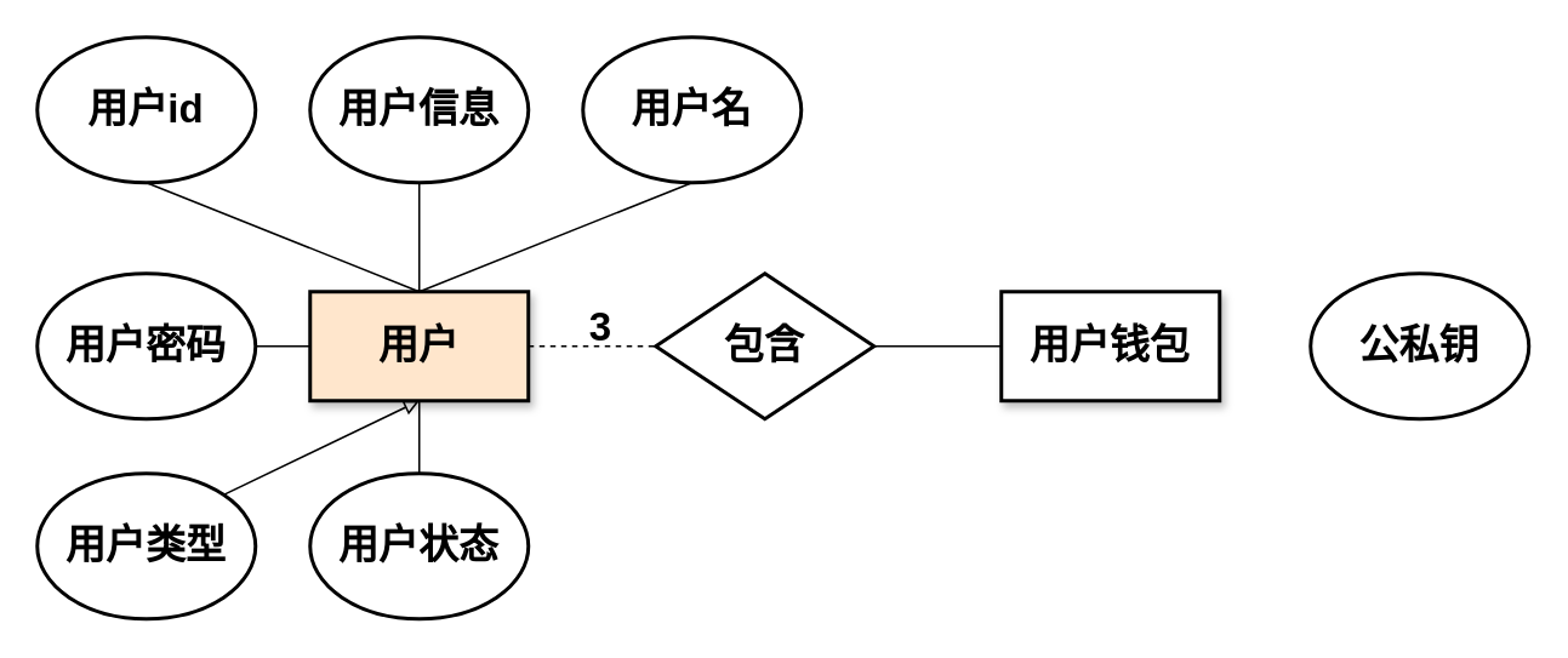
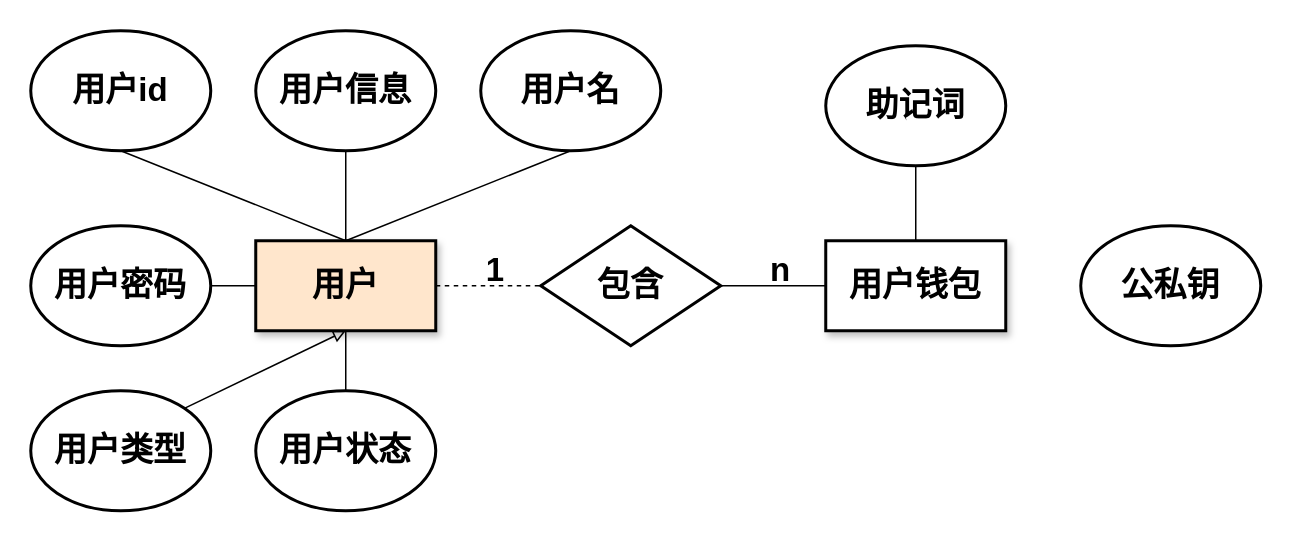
  <mxCell id="0" />
  <mxCell id="1" parent="0" />
  <mxCell id="2" style="edgeStyle=none;rounded=0;orthogonalLoop=1;jettySize=auto;html=1;exitX=1;exitY=0.5;exitDx=0;exitDy=0;entryX=0;entryY=0.5;entryDx=0;entryDy=0;endArrow=none;endFill=0;dashed=1;" edge="1" parent="1" source="3" target="7"><mxGeometry relative="1" as="geometry" /></mxCell>
  <mxCell id="3" value="&lt;font style=&quot;font-size: 22px&quot;&gt;&lt;b&gt;用户&lt;/b&gt;&lt;/font&gt;" style="rounded=0;whiteSpace=wrap;html=1;strokeWidth=2;shadow=1;fillColor=#ffe6cc;" vertex="1" parent="1"><mxGeometry x="170" y="160" width="120" height="60" as="geometry" /></mxCell>
  <mxCell id="4" style="rounded=0;orthogonalLoop=1;jettySize=auto;html=1;exitX=0.5;exitY=1;exitDx=0;exitDy=0;entryX=0.5;entryY=0;entryDx=0;entryDy=0;endArrow=none;endFill=0;" edge="1" parent="1" source="5" target="3"><mxGeometry relative="1" as="geometry" /></mxCell>
  <mxCell id="5" value="&lt;span style=&quot;font-size: 22px&quot;&gt;&lt;b&gt;用户id&lt;/b&gt;&lt;/span&gt;" style="ellipse;whiteSpace=wrap;html=1;strokeWidth=2;" vertex="1" parent="1"><mxGeometry x="20" y="20" width="120" height="80" as="geometry" /></mxCell>
  <mxCell id="6" style="edgeStyle=none;rounded=0;orthogonalLoop=1;jettySize=auto;html=1;exitX=1;exitY=0.5;exitDx=0;exitDy=0;entryX=0;entryY=0.5;entryDx=0;entryDy=0;endArrow=none;endFill=0;" edge="1" parent="1" source="7" target="19"><mxGeometry relative="1" as="geometry" /></mxCell>
  <mxCell id="7" value="&lt;font style=&quot;font-size: 22px&quot;&gt;&lt;b&gt;包含&lt;/b&gt;&lt;/font&gt;" style="rhombus;whiteSpace=wrap;html=1;strokeWidth=2;" vertex="1" parent="1"><mxGeometry x="360" y="150" width="120" height="80" as="geometry" /></mxCell>
  <mxCell id="8" style="edgeStyle=none;rounded=0;orthogonalLoop=1;jettySize=auto;html=1;exitX=0.5;exitY=1;exitDx=0;exitDy=0;endArrow=none;endFill=0;" edge="1" parent="1" source="9"><mxGeometry relative="1" as="geometry"><mxPoint x="230" y="160" as="targetPoint" /></mxGeometry></mxCell>
  <mxCell id="9" value="&lt;span style=&quot;font-size: 22px&quot;&gt;&lt;b&gt;用户名&lt;/b&gt;&lt;/span&gt;" style="ellipse;whiteSpace=wrap;html=1;strokeWidth=2;" vertex="1" parent="1"><mxGeometry x="320" y="20" width="120" height="80" as="geometry" /></mxCell>
  <mxCell id="10" style="edgeStyle=none;rounded=0;orthogonalLoop=1;jettySize=auto;html=1;exitX=1;exitY=0.5;exitDx=0;exitDy=0;endArrow=none;endFill=0;" edge="1" parent="1" source="11" target="3"><mxGeometry relative="1" as="geometry" /></mxCell>
  <mxCell id="11" value="&lt;span style=&quot;font-size: 22px&quot;&gt;&lt;b&gt;用户密码&lt;/b&gt;&lt;/span&gt;" style="ellipse;whiteSpace=wrap;html=1;strokeWidth=2;" vertex="1" parent="1"><mxGeometry x="20" y="150" width="120" height="80" as="geometry" /></mxCell>
  <mxCell id="12" style="edgeStyle=none;rounded=0;orthogonalLoop=1;jettySize=auto;html=1;exitX=1;exitY=0;exitDx=0;exitDy=0;entryX=0.5;entryY=1;entryDx=0;entryDy=0;endArrow=block;endFill=0;" edge="1" parent="1" source="13" target="3"><mxGeometry relative="1" as="geometry" /></mxCell>
  <mxCell id="13" value="&lt;span style=&quot;font-size: 22px&quot;&gt;&lt;b&gt;用户类型&lt;/b&gt;&lt;/span&gt;" style="ellipse;whiteSpace=wrap;html=1;strokeWidth=2;" vertex="1" parent="1"><mxGeometry x="20" y="260" width="120" height="80" as="geometry" /></mxCell>
  <mxCell id="14" style="edgeStyle=none;rounded=0;orthogonalLoop=1;jettySize=auto;html=1;exitX=0.5;exitY=0;exitDx=0;exitDy=0;endArrow=none;endFill=0;" edge="1" parent="1" source="15"><mxGeometry relative="1" as="geometry"><mxPoint x="230" y="220" as="targetPoint" /></mxGeometry></mxCell>
  <mxCell id="15" value="&lt;span style=&quot;font-size: 22px&quot;&gt;&lt;b&gt;用户状态&lt;/b&gt;&lt;/span&gt;" style="ellipse;whiteSpace=wrap;html=1;strokeWidth=2;" vertex="1" parent="1"><mxGeometry x="170" y="260" width="120" height="80" as="geometry" /></mxCell>
  <mxCell id="16" style="edgeStyle=orthogonalEdgeStyle;rounded=0;orthogonalLoop=1;jettySize=auto;html=1;exitX=0.5;exitY=1;exitDx=0;exitDy=0;endArrow=none;endFill=0;" edge="1" parent="1" source="17" target="3"><mxGeometry relative="1" as="geometry" /></mxCell>
  <mxCell id="17" value="&lt;span style=&quot;font-size: 22px&quot;&gt;&lt;b&gt;用户信息&lt;/b&gt;&lt;/span&gt;" style="ellipse;whiteSpace=wrap;html=1;strokeWidth=2;" vertex="1" parent="1"><mxGeometry x="170" y="20" width="120" height="80" as="geometry" /></mxCell>
+ <mxCell id="18" style="edgeStyle=none;rounded=0;orthogonalLoop=1;jettySize=auto;html=1;exitX=0.5;exitY=0;exitDx=0;exitDy=0;entryX=0.5;entryY=1;entryDx=0;entryDy=0;endArrow=none;endFill=0;" edge="1" parent="1" source="19" target="20"><mxGeometry relative="1" as="geometry" /></mxCell>
  <mxCell id="19" value="&lt;font style=&quot;font-size: 22px&quot;&gt;&lt;b&gt;用户钱包&lt;/b&gt;&lt;/font&gt;" style="rounded=0;whiteSpace=wrap;html=1;strokeWidth=2;shadow=1;" vertex="1" parent="1"><mxGeometry x="550" y="160" width="120" height="60" as="geometry" /></mxCell>
+ <mxCell id="20" value="&lt;span style=&quot;font-size: 22px&quot;&gt;&lt;b&gt;助记词&lt;/b&gt;&lt;/span&gt;" style="ellipse;whiteSpace=wrap;html=1;strokeWidth=2;" vertex="1" parent="1"><mxGeometry x="550" y="30" width="120" height="80" as="geometry" /></mxCell>
  <mxCell id="21" value="&lt;span style=&quot;font-size: 22px&quot;&gt;&lt;b&gt;公私钥&lt;/b&gt;&lt;/span&gt;" style="ellipse;whiteSpace=wrap;html=1;strokeWidth=2;" vertex="1" parent="1"><mxGeometry x="720" y="150" width="120" height="80" as="geometry" /></mxCell>
- <mxCell id="22" value="&lt;font style=&quot;font-size: 22px&quot;&gt;&lt;b&gt;3&lt;/b&gt;&lt;/font&gt;" style="text;html=1;strokeColor=none;fillColor=none;align=center;verticalAlign=middle;whiteSpace=wrap;rounded=0;" vertex="1" parent="1"><mxGeometry x="310" y="170" width="40" height="20" as="geometry" /></mxCell>
+ <mxCell id="22" value="&lt;font style=&quot;font-size: 22px&quot;&gt;&lt;b&gt;1&lt;/b&gt;&lt;/font&gt;" style="text;html=1;strokeColor=none;fillColor=none;align=center;verticalAlign=middle;whiteSpace=wrap;rounded=0;" vertex="1" parent="1"><mxGeometry x="310" y="170" width="40" height="20" as="geometry" /></mxCell>
+ <mxCell id="23" value="&lt;font style=&quot;font-size: 22px&quot;&gt;&lt;b&gt;n&lt;/b&gt;&lt;/font&gt;" style="text;html=1;strokeColor=none;fillColor=none;align=center;verticalAlign=middle;whiteSpace=wrap;rounded=0;" vertex="1" parent="1"><mxGeometry x="500" y="170" width="40" height="20" as="geometry" /></mxCell>
